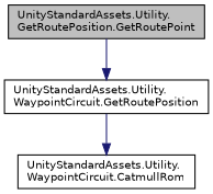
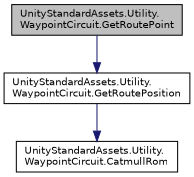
  digraph {
    rankdir=TB
    node [color=black fillcolor=white fontname=Helvetica fontsize=10 shape=record style=filled]
    edge [color=midnightblue fontname=Helvetica fontsize=10 labelfontname=Helvetica labelfontsize=10 style=solid]
-   n1 [fillcolor=grey75 fontcolor=black height=0.2 label="UnityStandardAssets.Utility.\lGetRoutePosition.GetRoutePoint" width=0.4]
+   n1 [fillcolor=grey75 fontcolor=black height=0.2 label="UnityStandardAssets.Utility.\lWaypointCircuit.GetRoutePoint" width=0.4]
    n2 [height=0.2 label="UnityStandardAssets.Utility.\lWaypointCircuit.GetRoutePosition" width=0.4]
    n3 [height=0.2 label="UnityStandardAssets.Utility.\lWaypointCircuit.CatmullRom" width=0.4]
    n1 -> n2
    n2 -> n3
  }
